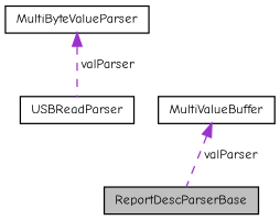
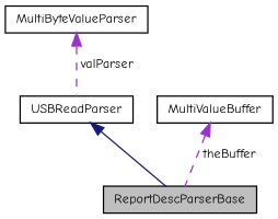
  digraph {
    fontname="Comic Neue"
    node [color=black fillcolor=white fontname="Comic Neue" fontsize=10 shape=record style=filled]
    edge [color=darkorchid3 dir=back fontname="Comic Neue" fontsize=10 labelfontname=Helvetica labelfontsize=10 style=dashed]
    n1 [fillcolor=grey75 fontcolor=black height=0.2 label=ReportDescParserBase width=0.4]
    n2 [height=0.2 label=USBReadParser width=0.4]
    n3 [height=0.2 label=MultiValueBuffer width=0.4]
    n4 [height=0.2 label=MultiByteValueParser width=0.4]
-   n3 -> n1 [label=" valParser"]
+   n2 -> n1 [color=midnightblue style=solid]
+   n3 -> n1 [label=" theBuffer"]
    n4 -> n2 [label=" valParser"]
  }
